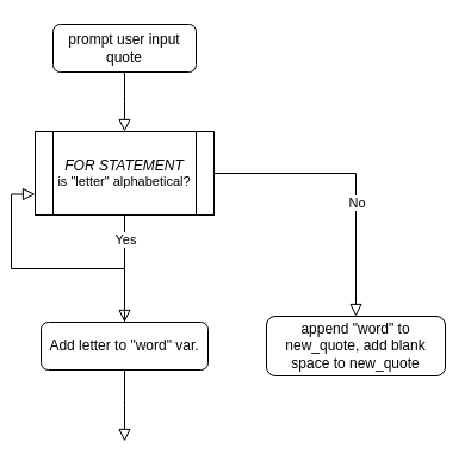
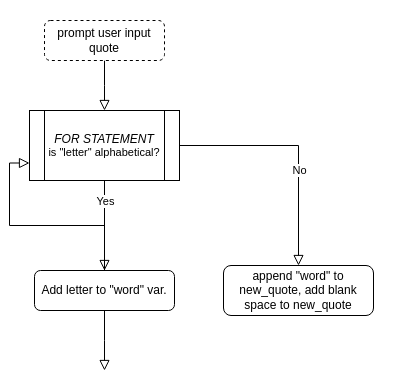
  <mxCell id="0" />
  <mxCell id="1" parent="0" />
  <mxCell id="2" value="" style="rounded=0;html=1;jettySize=auto;orthogonalLoop=1;fontSize=11;endArrow=block;endFill=0;endSize=8;strokeWidth=1;shadow=0;labelBackgroundColor=none;edgeStyle=orthogonalEdgeStyle;" parent="1" source="3" edge="1"><mxGeometry relative="1" as="geometry"><mxPoint x="95" y="110" as="targetPoint" /></mxGeometry></mxCell>
- <mxCell id="3" value="prompt user input quote" style="rounded=1;whiteSpace=wrap;html=1;fontSize=12;glass=0;strokeWidth=1;shadow=0;" parent="1" vertex="1"><mxGeometry x="35" y="20" width="120" height="40" as="geometry" /></mxCell>
+ <mxCell id="3" value="prompt user input quote" style="rounded=1;whiteSpace=wrap;html=1;fontSize=12;glass=0;strokeWidth=1;shadow=0;dashed=1;" parent="1" vertex="1"><mxGeometry x="35" y="20" width="120" height="40" as="geometry" /></mxCell>
  <mxCell id="4" value="append &quot;word&quot; to new_quote, add blank space to new_quote" style="rounded=1;whiteSpace=wrap;html=1;fontSize=12;glass=0;strokeWidth=1;shadow=0;" parent="1" vertex="1"><mxGeometry x="214" y="265" width="150" height="50" as="geometry" /></mxCell>
  <mxCell id="5" style="edgeStyle=orthogonalEdgeStyle;shape=connector;rounded=0;orthogonalLoop=1;jettySize=auto;html=1;shadow=0;labelBackgroundColor=none;strokeColor=default;strokeWidth=1;align=center;verticalAlign=middle;fontFamily=Helvetica;fontSize=11;fontColor=default;endArrow=block;endFill=0;endSize=8;" edge="1" parent="1" source="7"><mxGeometry relative="1" as="geometry"><mxPoint x="95" y="370" as="targetPoint" /></mxGeometry></mxCell>
  <mxCell id="6" style="edgeStyle=orthogonalEdgeStyle;shape=connector;rounded=0;orthogonalLoop=1;jettySize=auto;html=1;entryX=0;entryY=0.75;entryDx=0;entryDy=0;shadow=0;labelBackgroundColor=none;strokeColor=default;strokeWidth=1;align=center;verticalAlign=middle;fontFamily=Helvetica;fontSize=11;fontColor=default;endArrow=block;endFill=0;endSize=8;" edge="1" parent="1" source="7" target="12"><mxGeometry relative="1" as="geometry" /></mxCell>
  <mxCell id="7" value="Add letter to &quot;word&quot; var." style="rounded=1;whiteSpace=wrap;html=1;" vertex="1" parent="1"><mxGeometry x="25" y="270" width="140" height="40" as="geometry" /></mxCell>
  <mxCell id="8" style="edgeStyle=orthogonalEdgeStyle;shape=connector;rounded=0;orthogonalLoop=1;jettySize=auto;html=1;entryX=0.5;entryY=0;entryDx=0;entryDy=0;shadow=0;labelBackgroundColor=none;strokeColor=default;strokeWidth=1;align=center;verticalAlign=middle;fontFamily=Helvetica;fontSize=11;fontColor=default;endArrow=block;endFill=0;endSize=8;" edge="1" parent="1" source="12" target="7"><mxGeometry relative="1" as="geometry" /></mxCell>
  <mxCell id="9" value="Yes" style="edgeLabel;html=1;align=center;verticalAlign=middle;resizable=0;points=[];fontSize=11;fontFamily=Helvetica;fontColor=default;" vertex="1" connectable="0" parent="8"><mxGeometry x="-0.156" relative="1" as="geometry"><mxPoint y="-18" as="offset" /></mxGeometry></mxCell>
  <mxCell id="10" style="edgeStyle=orthogonalEdgeStyle;shape=connector;rounded=0;orthogonalLoop=1;jettySize=auto;html=1;entryX=0.5;entryY=0;entryDx=0;entryDy=0;shadow=0;labelBackgroundColor=none;strokeColor=default;strokeWidth=1;align=center;verticalAlign=middle;fontFamily=Helvetica;fontSize=11;fontColor=default;endArrow=block;endFill=0;endSize=8;" edge="1" parent="1" source="12" target="4"><mxGeometry relative="1" as="geometry" /></mxCell>
  <mxCell id="11" value="No" style="edgeLabel;html=1;align=center;verticalAlign=middle;resizable=0;points=[];fontSize=11;fontFamily=Helvetica;fontColor=default;" vertex="1" connectable="0" parent="10"><mxGeometry x="0.197" relative="1" as="geometry"><mxPoint as="offset" /></mxGeometry></mxCell>
  <mxCell id="12" value="&lt;i style=&quot;border-color: var(--border-color); font-size: 12px;&quot;&gt;FOR STATEMENT&lt;/i&gt;&lt;br style=&quot;border-color: var(--border-color); font-size: 12px;&quot;&gt;is &quot;letter&quot; alphabetical?" style="shape=process;whiteSpace=wrap;html=1;backgroundOutline=1;fontFamily=Helvetica;fontSize=11;fontColor=default;" vertex="1" parent="1"><mxGeometry x="20" y="110" width="150" height="70" as="geometry" /></mxCell>
